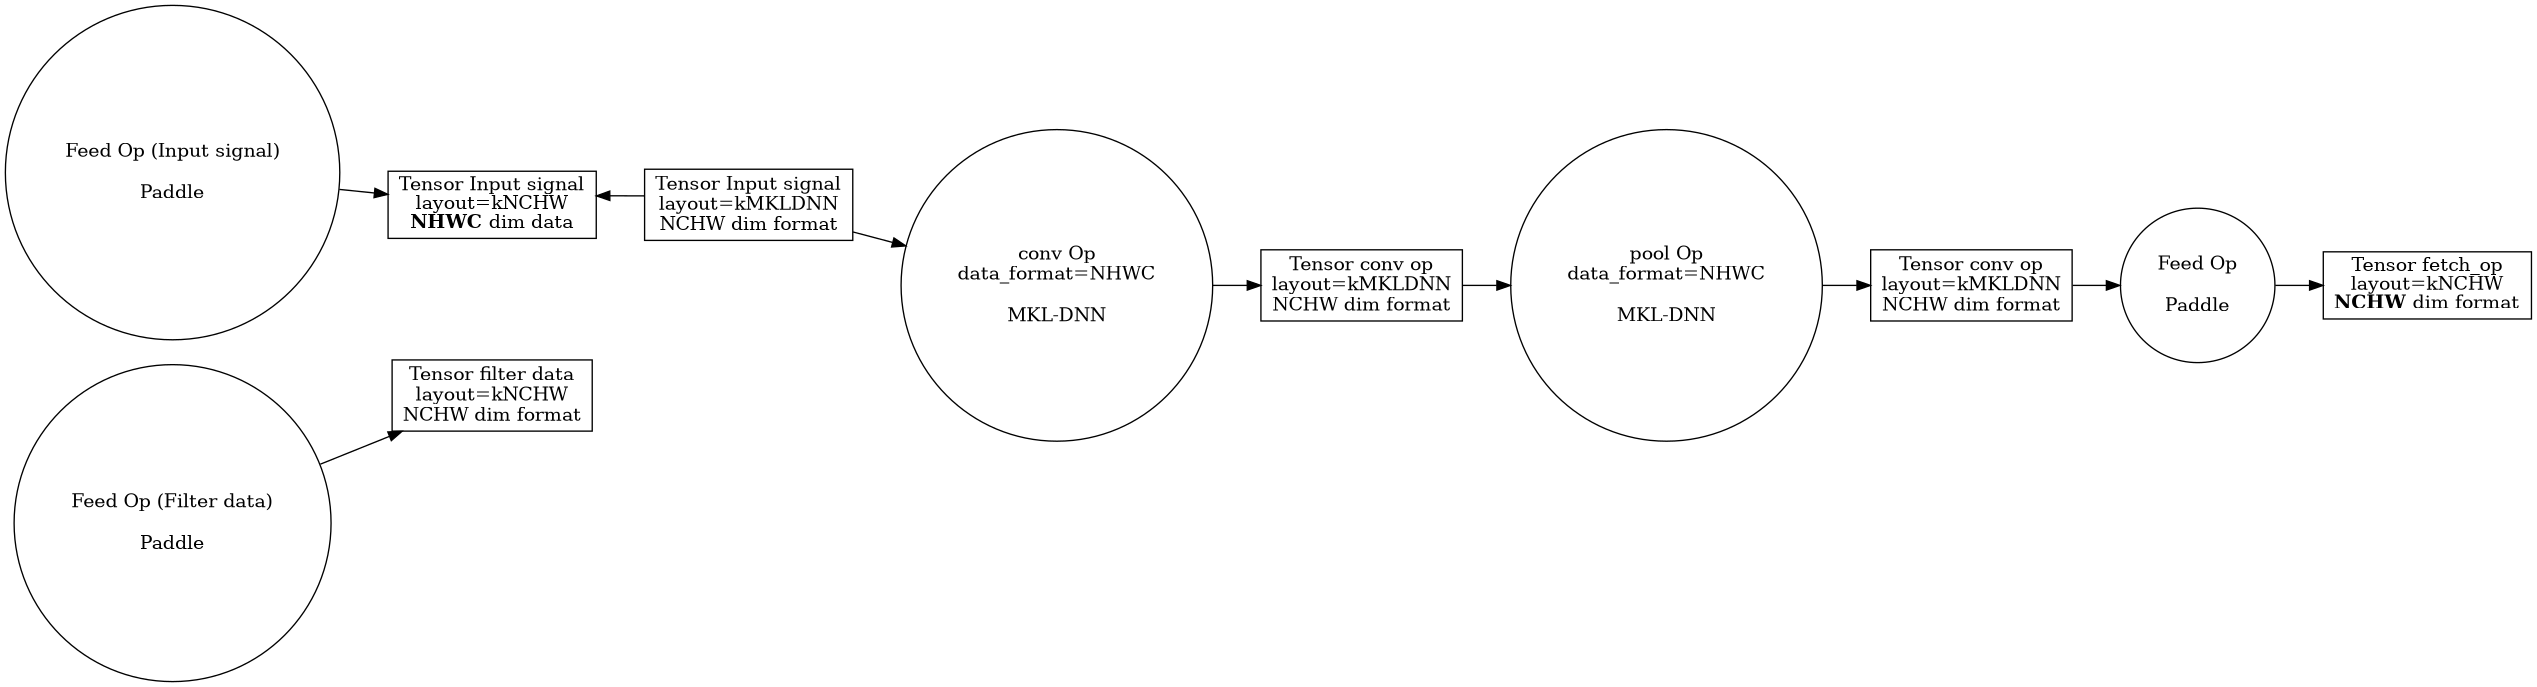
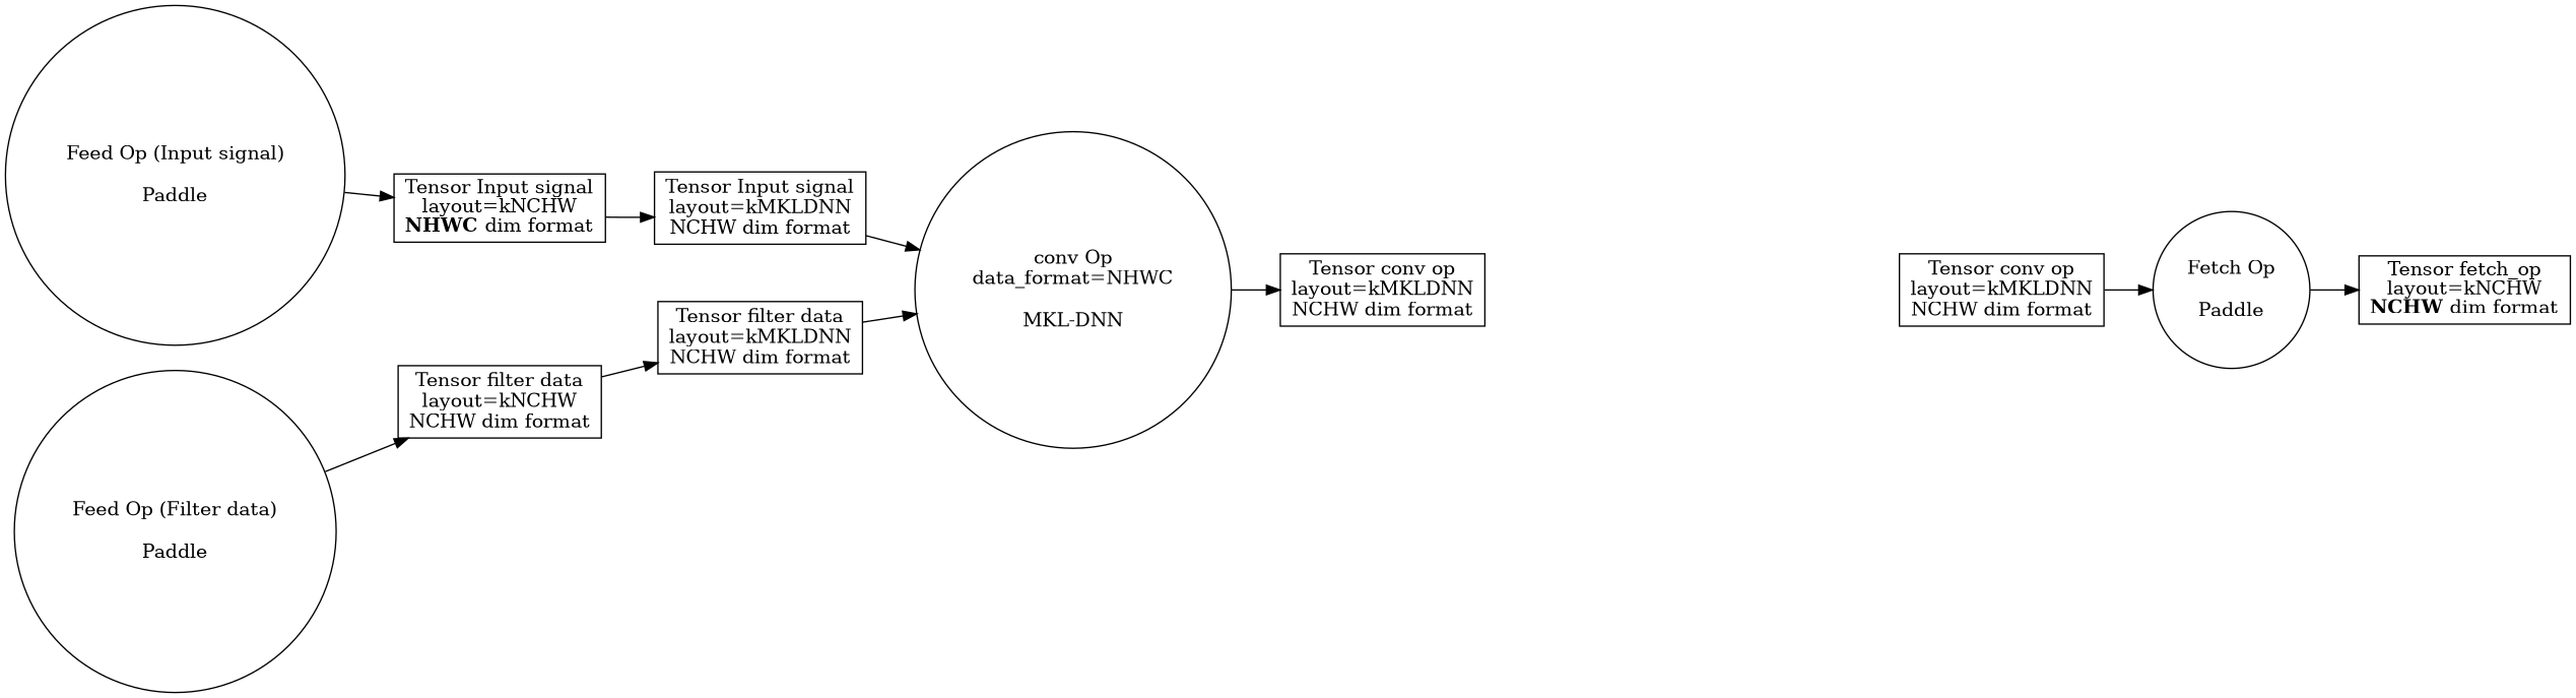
  digraph {
    rankdir=LR
    node [shape=rectangle]
    n1 [label="Feed Op (Input signal)\n\nPaddle" shape=circle]
-   n2 [label=<Tensor Input signal<br/>layout=kNCHW<br/><b>NHWC</b> dim data>]
+   n2 [label=<Tensor Input signal<br/>layout=kNCHW<br/><b>NHWC</b> dim format>]
    n3 [label="Tensor Input signal\nlayout=kMKLDNN\nNCHW dim format"]
    n4 [label="Feed Op (Filter data)\n\nPaddle" shape=circle]
    n5 [label="Tensor filter data\nlayout=kNCHW\nNCHW dim format"]
-   n7 [label="Feed Op\n\nPaddle" shape=circle]
+   n6 [label="Tensor filter data\nlayout=kMKLDNN\nNCHW dim format"]
+   n7 [label="Fetch Op\n\nPaddle" shape=circle]
    n8 [label=<Tensor fetch_op<br/>layout=kNCHW<br/><b>NCHW</b> dim format>]
    n9 [label="conv Op\ndata_format=NHWC\n\nMKL-DNN" shape=circle]
    n10 [label="Tensor conv op\nlayout=kMKLDNN\nNCHW dim format"]
-   n11 [label="pool Op\ndata_format=NHWC\n\nMKL-DNN" shape=circle]
    n12 [label="Tensor conv op\nlayout=kMKLDNN\nNCHW dim format"]
    n1 -> n2
-   n3 -> n2
+   n2 -> n3
    n3 -> n9
    n4 -> n5
+   n5 -> n6
+   n6 -> n9
    n7 -> n8
    n9 -> n10
-   n10 -> n11
-   n11 -> n12
    n12 -> n7
  }
